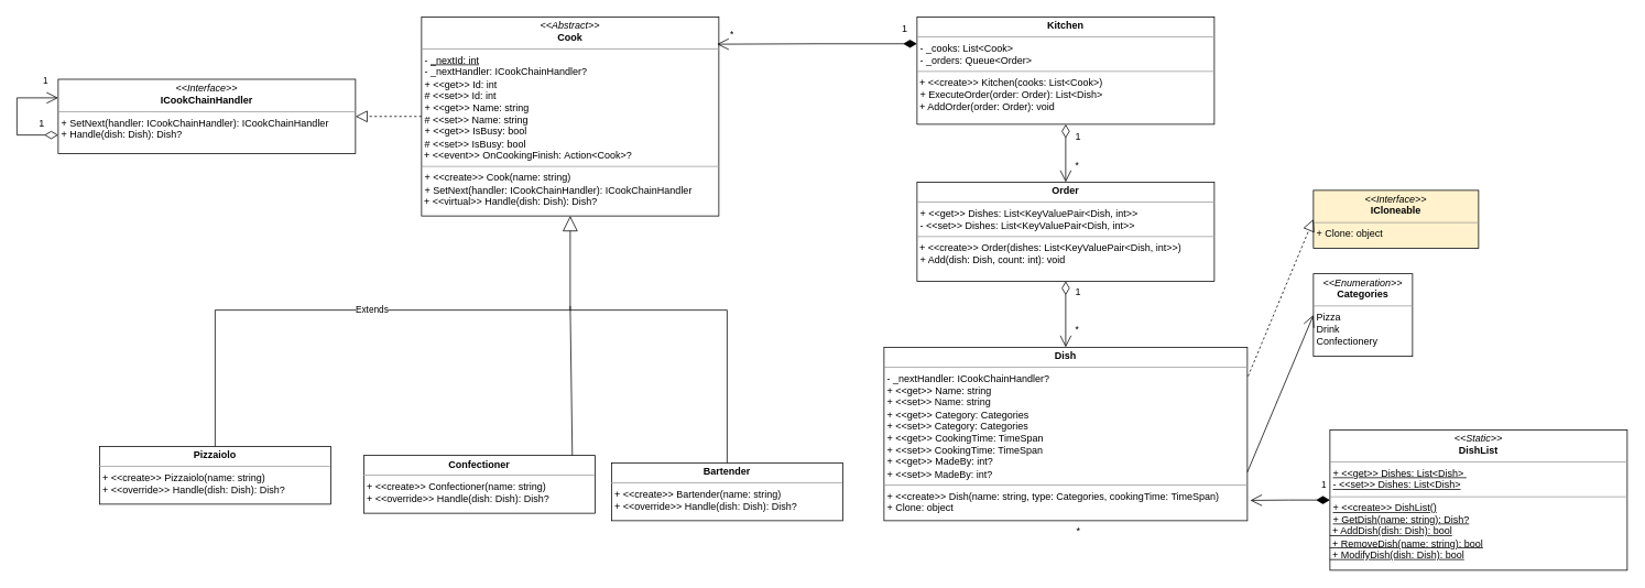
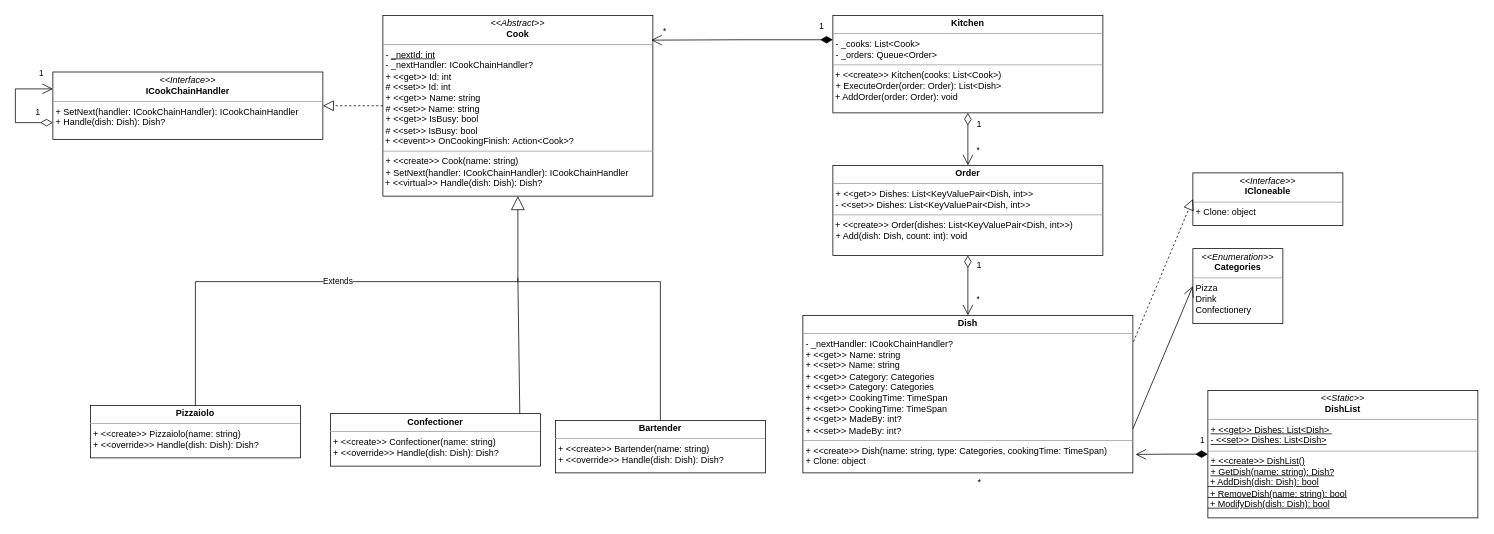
  <mxCell id="0" />
  <mxCell id="1" parent="0" />
  <mxCell id="2" value="&lt;p style=&quot;margin:0px;margin-top:4px;text-align:center;&quot;&gt;&lt;i&gt;&amp;lt;&amp;lt;Interface&amp;gt;&amp;gt;&lt;/i&gt;&lt;br&gt;&lt;b&gt;ICookChainHandler&lt;/b&gt;&lt;br&gt;&lt;/p&gt;&lt;hr size=&quot;1&quot;&gt;&lt;p style=&quot;margin:0px;margin-left:4px;&quot;&gt;&lt;/p&gt;&lt;p style=&quot;border-color: var(--border-color); margin: 0px 0px 0px 4px;&quot;&gt;+ SetNext(handler:&amp;nbsp;ICookChainHandler):&amp;nbsp;ICookChainHandler&lt;/p&gt;&lt;p style=&quot;border-color: var(--border-color); margin: 0px 0px 0px 4px;&quot;&gt;+ Handle(dish: Dish): Dish?&lt;br&gt;&lt;/p&gt;" style="verticalAlign=top;align=left;overflow=fill;fontSize=12;fontFamily=Helvetica;html=1;whiteSpace=wrap;" parent="1" vertex="1"><mxGeometry x="70" y="95.5" width="360" height="90" as="geometry" /></mxCell>
  <mxCell id="3" value="&lt;p style=&quot;margin:0px;margin-top:4px;text-align:center;&quot;&gt;&lt;i style=&quot;border-color: var(--border-color);&quot;&gt;&amp;lt;&amp;lt;Abstract&amp;gt;&amp;gt;&lt;/i&gt;&lt;br style=&quot;border-color: var(--border-color);&quot;&gt;&lt;b style=&quot;border-color: var(--border-color);&quot;&gt;Cook&lt;/b&gt;&lt;br&gt;&lt;/p&gt;&lt;hr size=&quot;1&quot;&gt;&lt;p style=&quot;margin:0px;margin-left:4px;&quot;&gt;-&amp;nbsp;&lt;u&gt;_nextId: int&lt;/u&gt;&lt;/p&gt;&lt;p style=&quot;margin:0px;margin-left:4px;&quot;&gt;-&amp;nbsp;_nextHandler:&amp;nbsp;ICookChainHandler?&lt;/p&gt;&lt;p style=&quot;margin:0px;margin-left:4px;&quot;&gt;+ &amp;lt;&amp;lt;get&amp;gt;&amp;gt; Id: int&lt;br&gt;&lt;/p&gt;&lt;p style=&quot;margin:0px;margin-left:4px;&quot;&gt;# &amp;lt;&amp;lt;set&amp;gt;&amp;gt; Id: int&lt;br&gt;&lt;/p&gt;&lt;p style=&quot;border-color: var(--border-color); margin: 0px 0px 0px 4px;&quot;&gt;+ &amp;lt;&amp;lt;get&amp;gt;&amp;gt; Name: string&lt;br style=&quot;border-color: var(--border-color);&quot;&gt;&lt;/p&gt;&lt;p style=&quot;border-color: var(--border-color); margin: 0px 0px 0px 4px;&quot;&gt;# &amp;lt;&amp;lt;set&amp;gt;&amp;gt; Name: string&lt;/p&gt;&lt;p style=&quot;border-color: var(--border-color); margin: 0px 0px 0px 4px;&quot;&gt;+ &amp;lt;&amp;lt;get&amp;gt;&amp;gt; IsBusy: bool&lt;br style=&quot;border-color: var(--border-color);&quot;&gt;&lt;/p&gt;&lt;p style=&quot;border-color: var(--border-color); margin: 0px 0px 0px 4px;&quot;&gt;# &amp;lt;&amp;lt;set&amp;gt;&amp;gt; IsBusy: bool&lt;/p&gt;&amp;nbsp;+ &amp;lt;&amp;lt;event&amp;gt;&amp;gt; OnCookingFinish:&amp;nbsp;Action&amp;lt;Cook&amp;gt;?&lt;hr size=&quot;1&quot;&gt;&lt;p style=&quot;margin:0px;margin-left:4px;&quot;&gt;+ &amp;lt;&amp;lt;create&amp;gt;&amp;gt; Cook(name:&amp;nbsp;string)&lt;br&gt;&lt;/p&gt;&lt;p style=&quot;margin:0px;margin-left:4px;&quot;&gt;+ SetNext(handler:&amp;nbsp;ICookChainHandler):&amp;nbsp;ICookChainHandler&lt;/p&gt;&amp;nbsp;+ &amp;lt;&amp;lt;virtual&amp;gt;&amp;gt;&amp;nbsp;&lt;span style=&quot;background-color: initial;&quot;&gt;Handle(dish: Dish): Dish?&lt;br&gt;&lt;/span&gt;" style="verticalAlign=top;align=left;overflow=fill;fontSize=12;fontFamily=Helvetica;html=1;whiteSpace=wrap;" parent="1" vertex="1"><mxGeometry x="510" y="20" width="360" height="241" as="geometry" /></mxCell>
  <mxCell id="4" value="&lt;p style=&quot;margin:0px;margin-top:4px;text-align:center;&quot;&gt;&lt;b&gt;Pizzaiolo&lt;/b&gt;&lt;/p&gt;&lt;hr size=&quot;1&quot;&gt;&lt;p style=&quot;margin:0px;margin-left:4px;&quot;&gt;+ &amp;lt;&amp;lt;create&amp;gt;&amp;gt; Pizzaiolo(name:&amp;nbsp;string)&lt;br&gt;&lt;/p&gt;&lt;p style=&quot;margin:0px;margin-left:4px;&quot;&gt;+ &amp;lt;&amp;lt;override&amp;gt;&amp;gt;&amp;nbsp;Handle(dish: Dish): Dish?&lt;br&gt;&lt;/p&gt;" style="verticalAlign=top;align=left;overflow=fill;fontSize=12;fontFamily=Helvetica;html=1;whiteSpace=wrap;" parent="1" vertex="1"><mxGeometry x="120" y="540" width="280" height="70" as="geometry" /></mxCell>
  <mxCell id="5" value="&lt;p style=&quot;margin:0px;margin-top:4px;text-align:center;&quot;&gt;&lt;b&gt;Bartender&lt;/b&gt;&lt;br&gt;&lt;/p&gt;&lt;hr size=&quot;1&quot;&gt;&lt;p style=&quot;margin:0px;margin-left:4px;&quot;&gt;+ &amp;lt;&amp;lt;create&amp;gt;&amp;gt; Bartender(name:&amp;nbsp;string)&lt;br&gt;&lt;/p&gt;&lt;p style=&quot;margin:0px;margin-left:4px;&quot;&gt;+ &amp;lt;&amp;lt;override&amp;gt;&amp;gt;&amp;nbsp;Handle(dish: Dish): Dish?&lt;br&gt;&lt;/p&gt;" style="verticalAlign=top;align=left;overflow=fill;fontSize=12;fontFamily=Helvetica;html=1;whiteSpace=wrap;" parent="1" vertex="1"><mxGeometry x="740" y="560" width="280" height="70" as="geometry" /></mxCell>
  <mxCell id="6" value="&lt;p style=&quot;margin:0px;margin-top:4px;text-align:center;&quot;&gt;&lt;b style=&quot;border-color: var(--border-color);&quot;&gt;Dish&lt;/b&gt;&lt;br&gt;&lt;/p&gt;&lt;hr size=&quot;1&quot;&gt;&lt;p style=&quot;margin:0px;margin-left:4px;&quot;&gt;&lt;span style=&quot;background-color: initial;&quot;&gt;-&amp;nbsp;_nextHandler:&amp;nbsp;ICookChainHandler?&lt;/span&gt;&lt;/p&gt;&lt;p style=&quot;border-color: var(--border-color); margin: 0px 0px 0px 4px;&quot;&gt;+ &amp;lt;&amp;lt;get&amp;gt;&amp;gt; Name: string&lt;br style=&quot;border-color: var(--border-color);&quot;&gt;&lt;/p&gt;&lt;p style=&quot;border-color: var(--border-color); margin: 0px 0px 0px 4px;&quot;&gt;+ &amp;lt;&amp;lt;set&amp;gt;&amp;gt; Name: string&lt;/p&gt;&lt;p style=&quot;border-color: var(--border-color); margin: 0px 0px 0px 4px;&quot;&gt;+ &amp;lt;&amp;lt;get&amp;gt;&amp;gt; Category: Categories&lt;br style=&quot;border-color: var(--border-color);&quot;&gt;&lt;/p&gt;&lt;p style=&quot;border-color: var(--border-color); margin: 0px 0px 0px 4px;&quot;&gt;+ &amp;lt;&amp;lt;set&amp;gt;&amp;gt; Category: Categories&lt;/p&gt;&lt;p style=&quot;border-color: var(--border-color); margin: 0px 0px 0px 4px;&quot;&gt;+ &amp;lt;&amp;lt;get&amp;gt;&amp;gt; CookingTime: TimeSpan&lt;br style=&quot;border-color: var(--border-color);&quot;&gt;&lt;/p&gt;&lt;p style=&quot;border-color: var(--border-color); margin: 0px 0px 0px 4px;&quot;&gt;+ &amp;lt;&amp;lt;set&amp;gt;&amp;gt; CookingTime: TimeSpan&lt;/p&gt;&lt;p style=&quot;border-color: var(--border-color); margin: 0px 0px 0px 4px;&quot;&gt;+ &amp;lt;&amp;lt;get&amp;gt;&amp;gt; MadeBy: int?&lt;br style=&quot;border-color: var(--border-color);&quot;&gt;&lt;/p&gt;&lt;p style=&quot;border-color: var(--border-color); margin: 0px 0px 0px 4px;&quot;&gt;+ &amp;lt;&amp;lt;set&amp;gt;&amp;gt; MadeBy: int?&lt;/p&gt;&lt;hr size=&quot;1&quot;&gt;&lt;p style=&quot;margin:0px;margin-left:4px;&quot;&gt;+ &amp;lt;&amp;lt;create&amp;gt;&amp;gt; Dish(name:&amp;nbsp;string, type: Categories, cookingTime: TimeSpan)&lt;/p&gt;&lt;p style=&quot;margin:0px;margin-left:4px;&quot;&gt;+ Clone: object&lt;br&gt;&lt;/p&gt;&lt;span style=&quot;background-color: initial;&quot;&gt;&lt;br&gt;&lt;/span&gt;" style="verticalAlign=top;align=left;overflow=fill;fontSize=12;fontFamily=Helvetica;html=1;whiteSpace=wrap;" parent="1" vertex="1"><mxGeometry x="1070" y="420" width="440" height="210" as="geometry" /></mxCell>
  <mxCell id="7" value="&lt;p style=&quot;margin:0px;margin-top:4px;text-align:center;&quot;&gt;&lt;i&gt;&amp;lt;&amp;lt;Enumeration&amp;gt;&amp;gt;&lt;/i&gt;&lt;br&gt;&lt;b&gt;Categories&lt;/b&gt;&lt;br&gt;&lt;/p&gt;&lt;hr size=&quot;1&quot;&gt;&lt;p style=&quot;margin:0px;margin-left:4px;&quot;&gt;&lt;/p&gt;&lt;p style=&quot;border-color: var(--border-color); margin: 0px 0px 0px 4px;&quot;&gt;Pizza&lt;/p&gt;&lt;p style=&quot;border-color: var(--border-color); margin: 0px 0px 0px 4px;&quot;&gt;Drink&lt;/p&gt;&lt;p style=&quot;border-color: var(--border-color); margin: 0px 0px 0px 4px;&quot;&gt;Confectionery&lt;/p&gt;" style="verticalAlign=top;align=left;overflow=fill;fontSize=12;fontFamily=Helvetica;html=1;whiteSpace=wrap;" parent="1" vertex="1"><mxGeometry x="1590" y="331" width="120" height="100" as="geometry" /></mxCell>
  <mxCell id="8" value="&lt;p style=&quot;margin:0px;margin-top:4px;text-align:center;&quot;&gt;&lt;i style=&quot;border-color: var(--border-color);&quot;&gt;&amp;lt;&amp;lt;Static&amp;gt;&amp;gt;&lt;/i&gt;&lt;br style=&quot;border-color: var(--border-color);&quot;&gt;&lt;b style=&quot;border-color: var(--border-color);&quot;&gt;DishList&lt;/b&gt;&lt;br&gt;&lt;/p&gt;&lt;hr size=&quot;1&quot;&gt;&lt;p style=&quot;margin:0px;margin-left:4px;&quot;&gt;&lt;span style=&quot;background-color: initial;&quot;&gt;&lt;u&gt;+ &amp;lt;&amp;lt;get&amp;gt;&amp;gt; Dishes: List&amp;lt;Dish&amp;gt;&amp;nbsp;&lt;/u&gt;&lt;/span&gt;&lt;/p&gt;&lt;p style=&quot;margin:0px;margin-left:4px;&quot;&gt;&lt;u&gt;- &amp;lt;&amp;lt;set&amp;gt;&amp;gt; Dishes: List&amp;lt;Dish&amp;gt;&lt;/u&gt;&lt;/p&gt;&lt;hr size=&quot;1&quot;&gt;&lt;p style=&quot;margin:0px;margin-left:4px;&quot;&gt;&lt;u&gt;+ &amp;lt;&amp;lt;create&amp;gt;&amp;gt; DishList()&lt;/u&gt;&lt;/p&gt;&lt;p style=&quot;margin:0px;margin-left:4px;&quot;&gt;&lt;span style=&quot;background-color: initial;&quot;&gt;&lt;u&gt;+ GetDish(name: string): Dish?&lt;/u&gt;&lt;/span&gt;&lt;/p&gt;&lt;u&gt;&amp;nbsp;+ AddDish(dish: Dish): bool&lt;br&gt;&amp;nbsp;+ RemoveDish(name: string): bool&lt;br&gt;&amp;nbsp;+ ModifyDish(dish: Dish): bool&lt;/u&gt;&lt;span style=&quot;background-color: initial;&quot;&gt;&lt;br&gt;&lt;/span&gt;" style="verticalAlign=top;align=left;overflow=fill;fontSize=12;fontFamily=Helvetica;html=1;whiteSpace=wrap;" parent="1" vertex="1"><mxGeometry x="1610" y="520" width="360" height="170" as="geometry" /></mxCell>
  <mxCell id="9" value="&lt;p style=&quot;margin:0px;margin-top:4px;text-align:center;&quot;&gt;&lt;b style=&quot;border-color: var(--border-color);&quot;&gt;Order&lt;/b&gt;&lt;br&gt;&lt;/p&gt;&lt;hr size=&quot;1&quot;&gt;&lt;p style=&quot;margin:0px;margin-left:4px;&quot;&gt;+ &amp;lt;&amp;lt;get&amp;gt;&amp;gt; Dishes: List&amp;lt;KeyValuePair&amp;lt;Dish, int&amp;gt;&amp;gt;&lt;/p&gt;&lt;p style=&quot;margin:0px;margin-left:4px;&quot;&gt;&lt;span style=&quot;border-color: var(--border-color);&quot;&gt;- &amp;lt;&amp;lt;set&amp;gt;&amp;gt; Dishes: List&amp;lt;KeyValuePair&amp;lt;Dish, int&amp;gt;&amp;gt;&lt;/span&gt;&lt;u&gt;&lt;br&gt;&lt;/u&gt;&lt;/p&gt;&lt;hr size=&quot;1&quot;&gt;&lt;p style=&quot;margin:0px;margin-left:4px;&quot;&gt;&lt;/p&gt;&amp;nbsp;+ &amp;lt;&amp;lt;create&amp;gt;&amp;gt; Order(dishes: List&amp;lt;KeyValuePair&amp;lt;Dish, int&amp;gt;&amp;gt;)&lt;p style=&quot;margin:0px;margin-left:4px;&quot;&gt;&lt;span style=&quot;background-color: initial;&quot;&gt;+ Add(dish: Dish, count: int): void&lt;/span&gt;&lt;/p&gt;&lt;span style=&quot;background-color: initial;&quot;&gt;&lt;br&gt;&lt;/span&gt;" style="verticalAlign=top;align=left;overflow=fill;fontSize=12;fontFamily=Helvetica;html=1;whiteSpace=wrap;" parent="1" vertex="1"><mxGeometry x="1110" y="220" width="360" height="120" as="geometry" /></mxCell>
  <mxCell id="10" value="&lt;p style=&quot;margin:0px;margin-top:4px;text-align:center;&quot;&gt;&lt;b style=&quot;border-color: var(--border-color);&quot;&gt;Kitchen&lt;/b&gt;&lt;br&gt;&lt;/p&gt;&lt;hr size=&quot;1&quot;&gt;&lt;p style=&quot;margin:0px;margin-left:4px;&quot;&gt;-&amp;nbsp;_cooks:&amp;nbsp;List&amp;lt;Cook&amp;gt;&lt;br&gt;&lt;/p&gt;&lt;p style=&quot;margin:0px;margin-left:4px;&quot;&gt;-&amp;nbsp;_orders:&amp;nbsp;Queue&amp;lt;Order&amp;gt;&lt;br&gt;&lt;/p&gt;&lt;hr size=&quot;1&quot;&gt;&lt;p style=&quot;margin:0px;margin-left:4px;&quot;&gt;&lt;/p&gt;&amp;nbsp;+ &amp;lt;&amp;lt;create&amp;gt;&amp;gt; Kitchen(cooks: List&amp;lt;Cook&amp;gt;)&lt;p style=&quot;margin:0px;margin-left:4px;&quot;&gt;+ ExecuteOrder(order: Order): List&amp;lt;Dish&amp;gt;&lt;/p&gt;&amp;nbsp;+ AddOrder(order: Order): void&lt;span style=&quot;background-color: initial;&quot;&gt;&lt;br&gt;&lt;/span&gt;" style="verticalAlign=top;align=left;overflow=fill;fontSize=12;fontFamily=Helvetica;html=1;whiteSpace=wrap;" parent="1" vertex="1"><mxGeometry x="1110" y="20" width="360" height="130" as="geometry" /></mxCell>
  <mxCell id="11" value="" style="endArrow=open;endFill=1;endSize=12;html=1;rounded=0;entryX=0;entryY=0.5;entryDx=0;entryDy=0;exitX=1;exitY=0.25;exitDx=0;exitDy=0;" parent="1" target="7" edge="1"><mxGeometry width="160" relative="1" as="geometry"><mxPoint x="1510" y="571.25" as="sourcePoint" /><mxPoint x="1370" y="452" as="targetPoint" /></mxGeometry></mxCell>
  <mxCell id="12" value="1" style="endArrow=open;html=1;endSize=12;startArrow=diamondThin;startSize=14;startFill=0;edgeStyle=orthogonalEdgeStyle;align=left;verticalAlign=bottom;rounded=0;entryX=0;entryY=0.25;entryDx=0;entryDy=0;exitX=0;exitY=0.75;exitDx=0;exitDy=0;" parent="1" source="2" target="2" edge="1"><mxGeometry x="0.724" y="13" relative="1" as="geometry"><mxPoint x="-30" y="205.5" as="sourcePoint" /><mxPoint x="20" y="145.5" as="targetPoint" /><Array as="points"><mxPoint x="20" y="163.5" /><mxPoint x="20" y="118.5" /></Array><mxPoint y="1" as="offset" /></mxGeometry></mxCell>
  <mxCell id="13" value="" style="endArrow=block;dashed=1;endFill=0;endSize=12;html=1;rounded=0;entryX=1;entryY=0.5;entryDx=0;entryDy=0;exitX=0;exitY=0.5;exitDx=0;exitDy=0;" parent="1" source="3" target="2" edge="1"><mxGeometry width="160" relative="1" as="geometry"><mxPoint x="870" y="40" as="sourcePoint" /><mxPoint x="1030" y="40" as="targetPoint" /></mxGeometry></mxCell>
  <mxCell id="14" value="Extends" style="endArrow=block;endSize=16;endFill=0;html=1;rounded=0;exitX=0.5;exitY=0;exitDx=0;exitDy=0;entryX=0.5;entryY=1;entryDx=0;entryDy=0;" parent="1" source="4" target="3" edge="1"><mxGeometry width="160" relative="1" as="geometry"><mxPoint x="730" y="320" as="sourcePoint" /><mxPoint x="890" y="320" as="targetPoint" /><Array as="points"><mxPoint x="260" y="375" /><mxPoint x="690" y="375" /></Array></mxGeometry></mxCell>
  <mxCell id="15" value="" style="endArrow=none;html=1;rounded=0;exitX=0.5;exitY=0;exitDx=0;exitDy=0;" parent="1" source="5" edge="1"><mxGeometry width="50" height="50" relative="1" as="geometry"><mxPoint x="920" y="250" as="sourcePoint" /><mxPoint x="690" y="375" as="targetPoint" /><Array as="points"><mxPoint x="880" y="375" /></Array></mxGeometry></mxCell>
  <mxCell id="16" value="" style="endArrow=none;html=1;rounded=0;exitX=0.902;exitY=0.002;exitDx=0;exitDy=0;exitPerimeter=0;" parent="1" source="28" edge="1"><mxGeometry width="50" height="50" relative="1" as="geometry"><mxPoint x="650" y="430" as="sourcePoint" /><mxPoint x="690" y="370" as="targetPoint" /></mxGeometry></mxCell>
  <mxCell id="17" value="*" style="endArrow=open;html=1;endSize=12;startArrow=diamondThin;startSize=14;startFill=0;edgeStyle=orthogonalEdgeStyle;align=left;verticalAlign=bottom;rounded=0;exitX=0.5;exitY=1;exitDx=0;exitDy=0;entryX=0.5;entryY=0;entryDx=0;entryDy=0;" parent="1" source="9" target="6" edge="1"><mxGeometry x="0.681" y="10" relative="1" as="geometry"><mxPoint x="1260" y="400" as="sourcePoint" /><mxPoint x="1420" y="400" as="targetPoint" /><mxPoint as="offset" /></mxGeometry></mxCell>
  <mxCell id="18" value="*" style="endArrow=open;html=1;endSize=12;startArrow=diamondThin;startSize=14;startFill=1;edgeStyle=orthogonalEdgeStyle;align=left;verticalAlign=bottom;rounded=0;exitX=0;exitY=0.25;exitDx=0;exitDy=0;entryX=0.994;entryY=0.137;entryDx=0;entryDy=0;entryPerimeter=0;" parent="1" source="10" target="3" edge="1"><mxGeometry x="0.881" y="-3" relative="1" as="geometry"><mxPoint x="1070" y="70" as="sourcePoint" /><mxPoint x="890" y="53" as="targetPoint" /><mxPoint as="offset" /></mxGeometry></mxCell>
  <mxCell id="19" value="1" style="text;html=1;align=center;verticalAlign=middle;resizable=0;points=[];autosize=1;strokeColor=none;fillColor=none;" parent="1" vertex="1"><mxGeometry x="1080" y="20" width="30" height="30" as="geometry" /></mxCell>
  <mxCell id="20" value="1" style="text;html=1;align=center;verticalAlign=middle;resizable=0;points=[];autosize=1;strokeColor=none;fillColor=none;" parent="1" vertex="1"><mxGeometry x="1290" y="338" width="30" height="30" as="geometry" /></mxCell>
  <mxCell id="21" value="1" style="text;html=1;align=center;verticalAlign=middle;resizable=0;points=[];autosize=1;strokeColor=none;fillColor=none;" parent="1" vertex="1"><mxGeometry x="35" y="133.5" width="30" height="30" as="geometry" /></mxCell>
  <mxCell id="22" value="*" style="endArrow=open;html=1;endSize=12;startArrow=diamondThin;startSize=14;startFill=0;edgeStyle=orthogonalEdgeStyle;align=left;verticalAlign=bottom;rounded=0;exitX=0.5;exitY=1;exitDx=0;exitDy=0;entryX=0.5;entryY=0;entryDx=0;entryDy=0;" parent="1" source="10" target="9" edge="1"><mxGeometry x="0.681" y="10" relative="1" as="geometry"><mxPoint x="1590" y="162" as="sourcePoint" /><mxPoint x="1590" y="240" as="targetPoint" /><mxPoint as="offset" /></mxGeometry></mxCell>
  <mxCell id="23" value="1" style="text;html=1;align=center;verticalAlign=middle;resizable=0;points=[];autosize=1;strokeColor=none;fillColor=none;" parent="1" vertex="1"><mxGeometry x="1290" y="150" width="30" height="30" as="geometry" /></mxCell>
  <mxCell id="24" value="1" style="endArrow=open;html=1;endSize=12;startArrow=diamondThin;startSize=14;startFill=1;edgeStyle=orthogonalEdgeStyle;align=left;verticalAlign=bottom;rounded=0;entryX=1.008;entryY=0.883;entryDx=0;entryDy=0;exitX=0;exitY=0.5;exitDx=0;exitDy=0;entryPerimeter=0;" parent="1" source="8" target="6" edge="1"><mxGeometry x="-0.747" y="-10" relative="1" as="geometry"><mxPoint x="850" y="660" as="sourcePoint" /><mxPoint x="1010" y="660" as="targetPoint" /><mxPoint as="offset" /></mxGeometry></mxCell>
  <mxCell id="25" value="*" style="text;html=1;align=center;verticalAlign=middle;resizable=0;points=[];autosize=1;strokeColor=none;fillColor=none;" parent="1" vertex="1"><mxGeometry x="1290" y="628" width="30" height="30" as="geometry" /></mxCell>
- <mxCell id="26" value="&lt;p style=&quot;margin:0px;margin-top:4px;text-align:center;&quot;&gt;&lt;i&gt;&amp;lt;&amp;lt;Interface&amp;gt;&amp;gt;&lt;/i&gt;&lt;br&gt;&lt;b&gt;ICloneable&lt;/b&gt;&lt;/p&gt;&lt;hr size=&quot;1&quot;&gt;&lt;p style=&quot;margin:0px;margin-left:4px;&quot;&gt;+ Clone: object&lt;/p&gt;" style="verticalAlign=top;align=left;overflow=fill;fontSize=12;fontFamily=Helvetica;html=1;whiteSpace=wrap;fillColor=#fff2cc;" parent="1" vertex="1"><mxGeometry x="1590" y="230" width="200" height="70" as="geometry" /></mxCell>
+ <mxCell id="26" value="&lt;p style=&quot;margin:0px;margin-top:4px;text-align:center;&quot;&gt;&lt;i&gt;&amp;lt;&amp;lt;Interface&amp;gt;&amp;gt;&lt;/i&gt;&lt;br&gt;&lt;b&gt;ICloneable&lt;/b&gt;&lt;/p&gt;&lt;hr size=&quot;1&quot;&gt;&lt;p style=&quot;margin:0px;margin-left:4px;&quot;&gt;+ Clone: object&lt;/p&gt;" style="verticalAlign=top;align=left;overflow=fill;fontSize=12;fontFamily=Helvetica;html=1;whiteSpace=wrap;" parent="1" vertex="1"><mxGeometry x="1590" y="230" width="200" height="70" as="geometry" /></mxCell>
  <mxCell id="27" value="" style="endArrow=block;dashed=1;endFill=0;endSize=12;html=1;rounded=0;entryX=0;entryY=0.5;entryDx=0;entryDy=0;exitX=1.002;exitY=0.167;exitDx=0;exitDy=0;exitPerimeter=0;" parent="1" source="6" target="26" edge="1"><mxGeometry width="160" relative="1" as="geometry"><mxPoint x="1490" y="390" as="sourcePoint" /><mxPoint x="1540" y="340" as="targetPoint" /></mxGeometry></mxCell>
  <mxCell id="28" value="&lt;p style=&quot;margin:0px;margin-top:4px;text-align:center;&quot;&gt;&lt;b&gt;Confectioner&lt;/b&gt;&lt;br&gt;&lt;/p&gt;&lt;hr size=&quot;1&quot;&gt;&lt;p style=&quot;margin:0px;margin-left:4px;&quot;&gt;+ &amp;lt;&amp;lt;create&amp;gt;&amp;gt; Confectioner(name:&amp;nbsp;string)&lt;br&gt;&lt;/p&gt;&lt;p style=&quot;margin:0px;margin-left:4px;&quot;&gt;+ &amp;lt;&amp;lt;override&amp;gt;&amp;gt;&amp;nbsp;Handle(dish: Dish): Dish?&lt;br&gt;&lt;/p&gt;" style="verticalAlign=top;align=left;overflow=fill;fontSize=12;fontFamily=Helvetica;html=1;whiteSpace=wrap;" vertex="1" parent="1"><mxGeometry x="440" y="551" width="280" height="70" as="geometry" /></mxCell>
